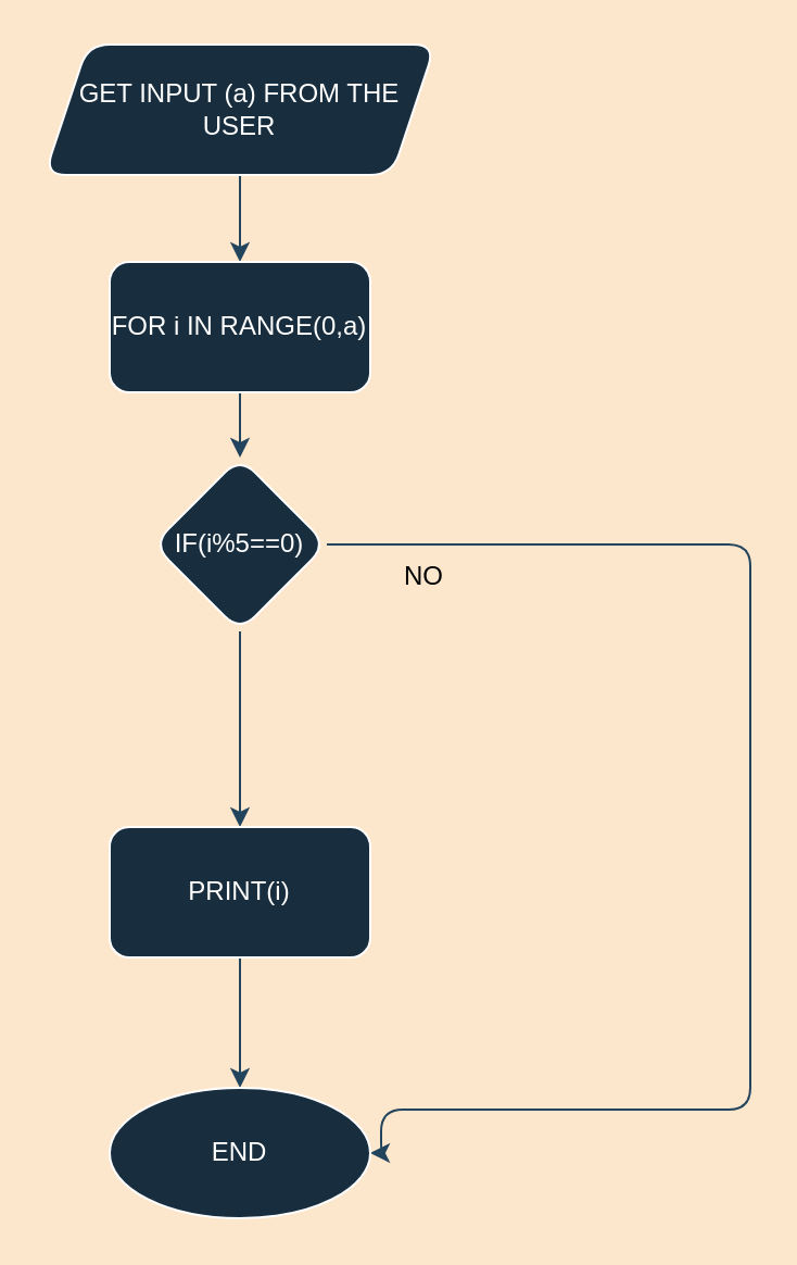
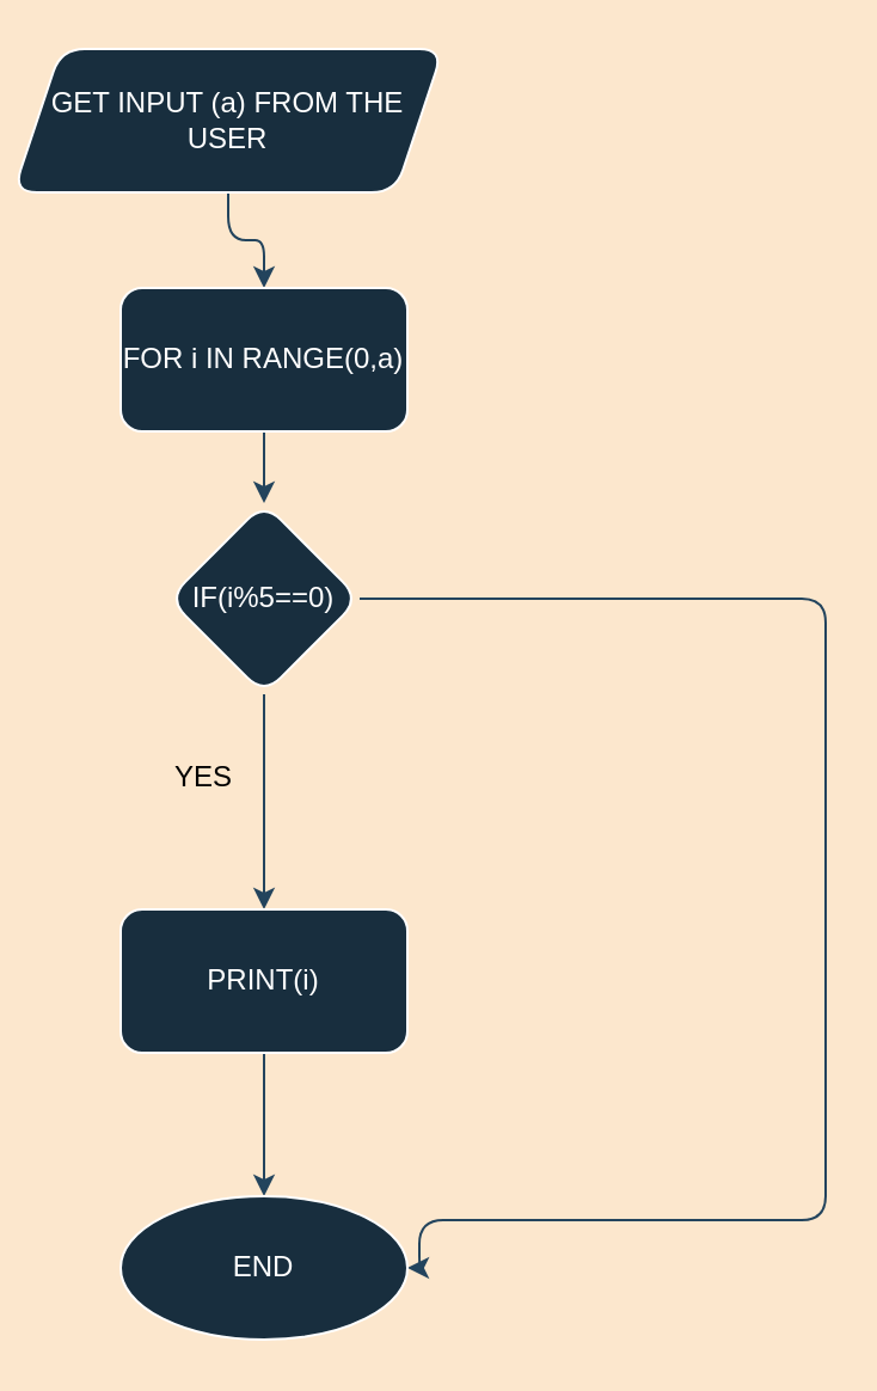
  <mxCell id="0" />
  <mxCell id="1" parent="0" />
  <mxCell id="2" value="" style="edgeStyle=orthogonalEdgeStyle;orthogonalLoop=1;jettySize=auto;html=1;strokeColor=#23445D;labelBackgroundColor=#FCE7CD;" edge="1" parent="1" source="3" target="5"><mxGeometry relative="1" as="geometry" /></mxCell>
- <mxCell id="3" value="GET INPUT (a) FROM THE USER" style="shape=parallelogram;perimeter=parallelogramPerimeter;whiteSpace=wrap;html=1;fixedSize=1;fillColor=#182E3E;strokeColor=#FFFFFF;fontColor=#FFFFFF;rounded=1;" vertex="1" parent="1"><mxGeometry x="20" y="20" width="180" height="60" as="geometry" /></mxCell>
+ <mxCell id="3" value="GET INPUT (a) FROM THE USER" style="shape=parallelogram;perimeter=parallelogramPerimeter;whiteSpace=wrap;html=1;fixedSize=1;fillColor=#182E3E;strokeColor=#FFFFFF;fontColor=#FFFFFF;rounded=1;" vertex="1" parent="1"><mxGeometry x="5" y="20" width="180" height="60" as="geometry" /></mxCell>
  <mxCell id="4" value="" style="edgeStyle=orthogonalEdgeStyle;orthogonalLoop=1;jettySize=auto;html=1;strokeColor=#23445D;labelBackgroundColor=#FCE7CD;" edge="1" parent="1" source="5" target="8"><mxGeometry relative="1" as="geometry" /></mxCell>
  <mxCell id="5" value="FOR i IN RANGE(0,a)" style="whiteSpace=wrap;html=1;fillColor=#182E3E;strokeColor=#FFFFFF;fontColor=#FFFFFF;rounded=1;" vertex="1" parent="1"><mxGeometry x="50" y="120" width="120" height="60" as="geometry" /></mxCell>
  <mxCell id="6" value="" style="edgeStyle=orthogonalEdgeStyle;orthogonalLoop=1;jettySize=auto;html=1;strokeColor=#23445D;labelBackgroundColor=#FCE7CD;" edge="1" parent="1" source="8" target="10"><mxGeometry relative="1" as="geometry" /></mxCell>
  <mxCell id="7" value="" style="edgeStyle=orthogonalEdgeStyle;orthogonalLoop=1;jettySize=auto;html=1;strokeColor=#23445D;labelBackgroundColor=#FCE7CD;" edge="1" parent="1" source="8" target="11"><mxGeometry relative="1" as="geometry"><mxPoint x="175" y="520" as="targetPoint" /><Array as="points"><mxPoint x="345" y="250" /><mxPoint x="345" y="510" /><mxPoint x="175" y="510" /><mxPoint x="175" y="530" /></Array></mxGeometry></mxCell>
  <mxCell id="8" value="IF(i%5==0)" style="rhombus;whiteSpace=wrap;html=1;fillColor=#182E3E;strokeColor=#FFFFFF;fontColor=#FFFFFF;rounded=1;" vertex="1" parent="1"><mxGeometry x="70" y="210" width="80" height="80" as="geometry" /></mxCell>
  <mxCell id="9" value="" style="edgeStyle=orthogonalEdgeStyle;orthogonalLoop=1;jettySize=auto;html=1;strokeColor=#23445D;labelBackgroundColor=#FCE7CD;" edge="1" parent="1" source="10" target="11"><mxGeometry relative="1" as="geometry" /></mxCell>
  <mxCell id="10" value="PRINT(i)" style="whiteSpace=wrap;html=1;fillColor=#182E3E;strokeColor=#FFFFFF;fontColor=#FFFFFF;rounded=1;" vertex="1" parent="1"><mxGeometry x="50" y="380" width="120" height="60" as="geometry" /></mxCell>
  <mxCell id="11" value="END" style="ellipse;whiteSpace=wrap;html=1;fillColor=#182E3E;strokeColor=#FFFFFF;fontColor=#FFFFFF;rounded=1;" vertex="1" parent="1"><mxGeometry x="50" y="500" width="120" height="60" as="geometry" /></mxCell>
- <mxCell id="13" value="NO" style="text;html=1;strokeColor=none;fillColor=none;align=center;verticalAlign=middle;whiteSpace=wrap;fontColor=#000000;rounded=1;" vertex="1" parent="1"><mxGeometry x="165" y="250" width="60" height="30" as="geometry" /></mxCell>
+ <mxCell id="12" value="YES" style="text;html=1;strokeColor=none;fillColor=none;align=center;verticalAlign=middle;whiteSpace=wrap;fontColor=default;rounded=1;" vertex="1" parent="1"><mxGeometry x="55" y="310" width="60" height="30" as="geometry" /></mxCell>
